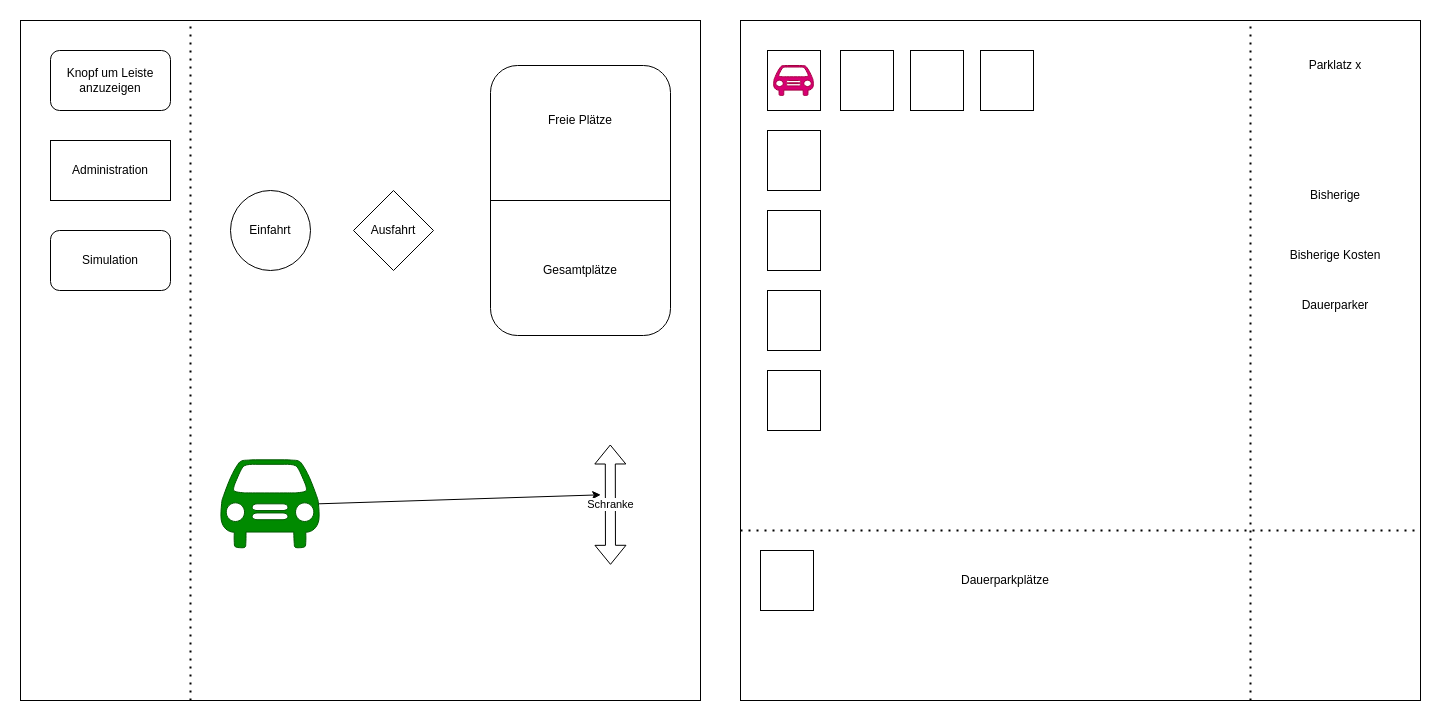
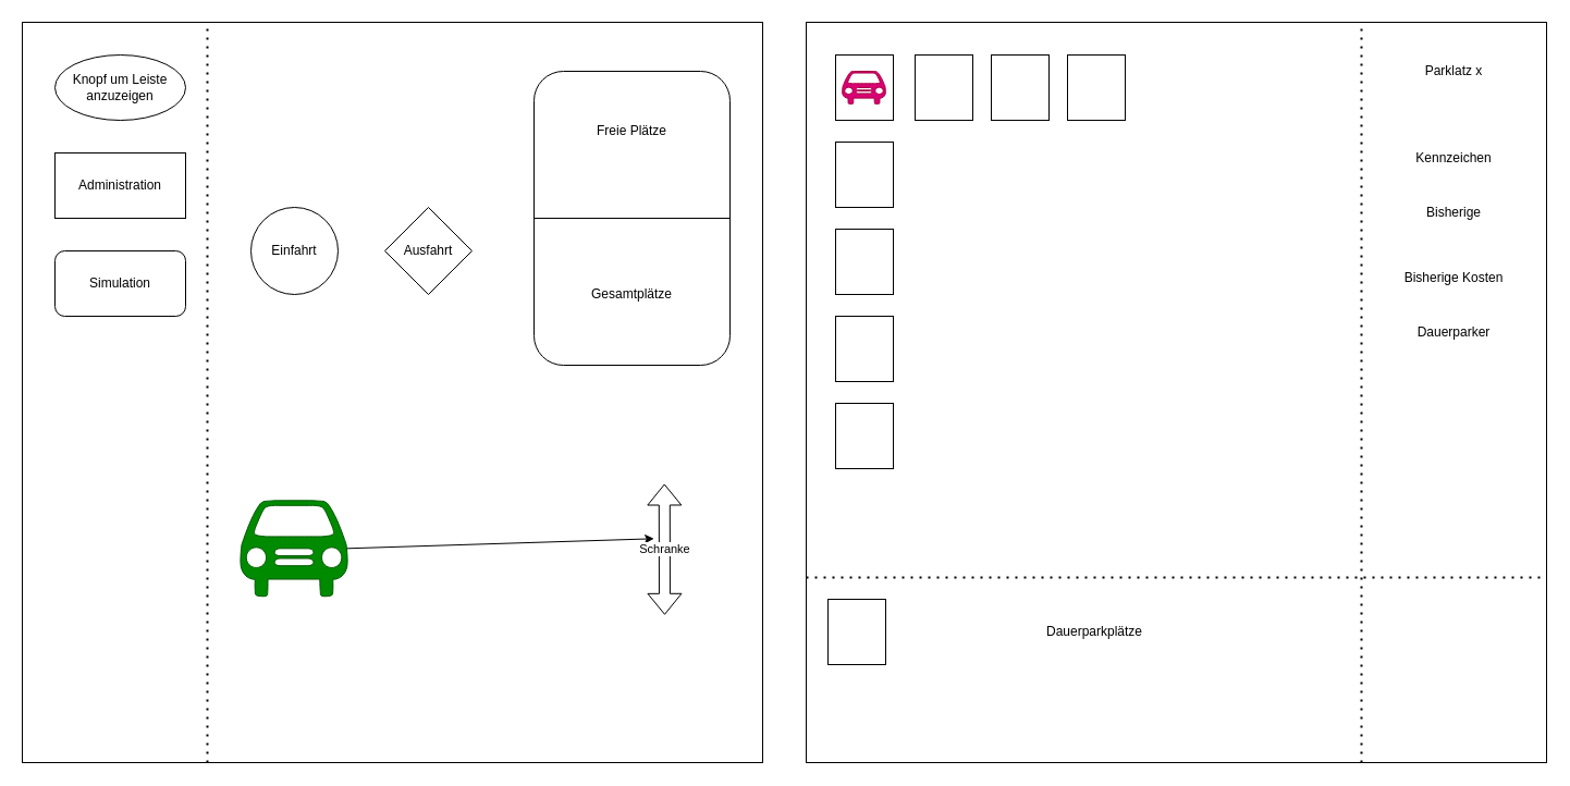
  <mxCell id="0" />
  <mxCell id="1" parent="0" />
  <mxCell id="2" value="" style="whiteSpace=wrap;html=1;aspect=fixed;" vertex="1" parent="1"><mxGeometry x="20" y="20" width="680" height="680" as="geometry" /></mxCell>
  <mxCell id="3" value="" style="rounded=1;whiteSpace=wrap;html=1;" vertex="1" parent="1"><mxGeometry x="490" y="65" width="180" height="270" as="geometry" /></mxCell>
  <mxCell id="4" value="Freie Plätze" style="text;html=1;strokeColor=none;fillColor=none;align=center;verticalAlign=middle;whiteSpace=wrap;rounded=0;" vertex="1" parent="1"><mxGeometry x="535" y="110" width="90" height="20" as="geometry" /></mxCell>
  <mxCell id="5" value="Gesamtplätze" style="text;html=1;strokeColor=none;fillColor=none;align=center;verticalAlign=middle;whiteSpace=wrap;rounded=0;" vertex="1" parent="1"><mxGeometry x="535" y="260" width="90" height="20" as="geometry" /></mxCell>
  <mxCell id="6" value="" style="endArrow=none;html=1;rounded=0;entryX=1;entryY=0.5;entryDx=0;entryDy=0;exitX=0;exitY=0.5;exitDx=0;exitDy=0;" edge="1" parent="1" source="3" target="3"><mxGeometry width="50" height="50" relative="1" as="geometry"><mxPoint x="330" y="410" as="sourcePoint" /><mxPoint x="380" y="360" as="targetPoint" /></mxGeometry></mxCell>
  <mxCell id="7" value="" style="endArrow=none;dashed=1;html=1;dashPattern=1 3;strokeWidth=2;rounded=0;entryX=0.25;entryY=0;entryDx=0;entryDy=0;exitX=0.25;exitY=1;exitDx=0;exitDy=0;" edge="1" parent="1" source="2" target="2"><mxGeometry width="50" height="50" relative="1" as="geometry"><mxPoint x="330" y="410" as="sourcePoint" /><mxPoint x="380" y="360" as="targetPoint" /></mxGeometry></mxCell>
  <mxCell id="8" value="Administration" style="whiteSpace=wrap;html=1;rounded=0;" vertex="1" parent="1"><mxGeometry x="50" y="140" width="120" height="60" as="geometry" /></mxCell>
  <mxCell id="9" value="Simulation" style="rounded=1;whiteSpace=wrap;html=1;" vertex="1" parent="1"><mxGeometry x="50" y="230" width="120" height="60" as="geometry" /></mxCell>
- <mxCell id="10" value="Knopf um Leiste anzuzeigen" style="rounded=1;whiteSpace=wrap;html=1;" vertex="1" parent="1"><mxGeometry x="50" y="50" width="120" height="60" as="geometry" /></mxCell>
+ <mxCell id="10" value="Knopf um Leiste anzuzeigen" style="ellipse;whiteSpace=wrap;html=1;" vertex="1" parent="1"><mxGeometry x="50" y="50" width="120" height="60" as="geometry" /></mxCell>
  <mxCell id="11" value="" style="whiteSpace=wrap;html=1;aspect=fixed;" vertex="1" parent="1"><mxGeometry x="740" y="20" width="680" height="680" as="geometry" /></mxCell>
  <mxCell id="12" value="" style="rounded=0;whiteSpace=wrap;html=1;" vertex="1" parent="1"><mxGeometry x="767" y="50" width="53" height="60" as="geometry" /></mxCell>
  <mxCell id="13" value="" style="rounded=0;whiteSpace=wrap;html=1;" vertex="1" parent="1"><mxGeometry x="840" y="50" width="53" height="60" as="geometry" /></mxCell>
  <mxCell id="14" value="" style="rounded=0;whiteSpace=wrap;html=1;" vertex="1" parent="1"><mxGeometry x="910" y="50" width="53" height="60" as="geometry" /></mxCell>
  <mxCell id="15" value="" style="rounded=0;whiteSpace=wrap;html=1;" vertex="1" parent="1"><mxGeometry x="980" y="50" width="53" height="60" as="geometry" /></mxCell>
  <mxCell id="16" value="" style="rounded=0;whiteSpace=wrap;html=1;" vertex="1" parent="1"><mxGeometry x="767" y="130" width="53" height="60" as="geometry" /></mxCell>
  <mxCell id="17" value="" style="rounded=0;whiteSpace=wrap;html=1;" vertex="1" parent="1"><mxGeometry x="767" y="210" width="53" height="60" as="geometry" /></mxCell>
  <mxCell id="18" value="" style="rounded=0;whiteSpace=wrap;html=1;" vertex="1" parent="1"><mxGeometry x="767" y="290" width="53" height="60" as="geometry" /></mxCell>
  <mxCell id="19" value="" style="rounded=0;whiteSpace=wrap;html=1;" vertex="1" parent="1"><mxGeometry x="767" y="370" width="53" height="60" as="geometry" /></mxCell>
  <mxCell id="20" value="" style="endArrow=none;dashed=1;html=1;dashPattern=1 3;strokeWidth=2;rounded=0;entryX=0.75;entryY=0;entryDx=0;entryDy=0;exitX=0.75;exitY=1;exitDx=0;exitDy=0;" edge="1" parent="1" source="11" target="11"><mxGeometry width="50" height="50" relative="1" as="geometry"><mxPoint x="1160" y="400" as="sourcePoint" /><mxPoint x="1210" y="350" as="targetPoint" /></mxGeometry></mxCell>
  <mxCell id="21" value="Parklatz x" style="text;html=1;strokeColor=none;fillColor=none;align=center;verticalAlign=middle;whiteSpace=wrap;rounded=0;" vertex="1" parent="1"><mxGeometry x="1250" y="50" width="170" height="30" as="geometry" /></mxCell>
+ <mxCell id="22" value="Kennzeichen" style="text;html=1;strokeColor=none;fillColor=none;align=center;verticalAlign=middle;whiteSpace=wrap;rounded=0;" vertex="1" parent="1"><mxGeometry x="1250" y="130" width="170" height="30" as="geometry" /></mxCell>
  <mxCell id="23" value="Bisherige" style="text;html=1;strokeColor=none;fillColor=none;align=center;verticalAlign=middle;whiteSpace=wrap;rounded=0;" vertex="1" parent="1"><mxGeometry x="1250" y="180" width="170" height="30" as="geometry" /></mxCell>
  <mxCell id="24" value="Bisherige Kosten" style="text;html=1;strokeColor=none;fillColor=none;align=center;verticalAlign=middle;whiteSpace=wrap;rounded=0;" vertex="1" parent="1"><mxGeometry x="1250" y="240" width="170" height="30" as="geometry" /></mxCell>
  <mxCell id="25" value="Dauerparker" style="text;html=1;strokeColor=none;fillColor=none;align=center;verticalAlign=middle;whiteSpace=wrap;rounded=0;" vertex="1" parent="1"><mxGeometry x="1250" y="290" width="170" height="30" as="geometry" /></mxCell>
  <mxCell id="26" value="" style="endArrow=none;dashed=1;html=1;dashPattern=1 3;strokeWidth=2;rounded=0;exitX=0;exitY=0.75;exitDx=0;exitDy=0;entryX=1;entryY=0.75;entryDx=0;entryDy=0;" edge="1" parent="1" source="11" target="11"><mxGeometry width="50" height="50" relative="1" as="geometry"><mxPoint x="1160" y="480" as="sourcePoint" /><mxPoint x="1210" y="430" as="targetPoint" /></mxGeometry></mxCell>
  <mxCell id="27" value="" style="rounded=0;whiteSpace=wrap;html=1;" vertex="1" parent="1"><mxGeometry x="760" y="550" width="53" height="60" as="geometry" /></mxCell>
  <mxCell id="28" value="Dauerparkplätze" style="text;html=1;strokeColor=none;fillColor=none;align=center;verticalAlign=middle;whiteSpace=wrap;rounded=0;" vertex="1" parent="1"><mxGeometry x="920" y="565" width="170" height="30" as="geometry" /></mxCell>
  <mxCell id="29" value="" style="shape=mxgraph.signs.transportation.car_1;html=1;pointerEvents=1;fillColor=#d80073;strokeColor=#A50040;verticalLabelPosition=bottom;verticalAlign=top;align=center;fontColor=#ffffff;" vertex="1" parent="1"><mxGeometry x="773" y="65" width="40" height="30" as="geometry" /></mxCell>
  <mxCell id="30" value="Einfahrt" style="ellipse;whiteSpace=wrap;html=1;aspect=fixed;" vertex="1" parent="1"><mxGeometry x="230" y="190" width="80" height="80" as="geometry" /></mxCell>
  <mxCell id="31" value="Ausfahrt" style="rhombus;whiteSpace=wrap;html=1;aspect=fixed;" vertex="1" parent="1"><mxGeometry x="353" y="190" width="80" height="80" as="geometry" /></mxCell>
  <mxCell id="32" value="" style="shape=mxgraph.signs.transportation.car_1;html=1;pointerEvents=1;fillColor=#008a00;strokeColor=#005700;verticalLabelPosition=bottom;verticalAlign=top;align=center;fontColor=#ffffff;" vertex="1" parent="1"><mxGeometry x="220" y="459.32" width="99" height="88" as="geometry" /></mxCell>
  <mxCell id="33" value="" style="endArrow=classic;html=1;rounded=0;exitX=0.99;exitY=0.5;exitDx=0;exitDy=0;exitPerimeter=0;entryX=0.618;entryY=0.75;entryDx=0;entryDy=0;entryPerimeter=0;" edge="1" parent="1" source="32"><mxGeometry width="50" height="50" relative="1" as="geometry"><mxPoint x="850" y="364.32" as="sourcePoint" /><mxPoint x="600.24" y="494.32" as="targetPoint" /></mxGeometry></mxCell>
  <mxCell id="34" value="Schranke" style="shape=flexArrow;endArrow=classic;startArrow=classic;html=1;rounded=0;entryX=0.632;entryY=0.676;entryDx=0;entryDy=0;entryPerimeter=0;" edge="1" parent="1"><mxGeometry width="100" height="100" relative="1" as="geometry"><mxPoint x="610" y="564.32" as="sourcePoint" /><mxPoint x="609.76" y="444" as="targetPoint" /></mxGeometry></mxCell>
